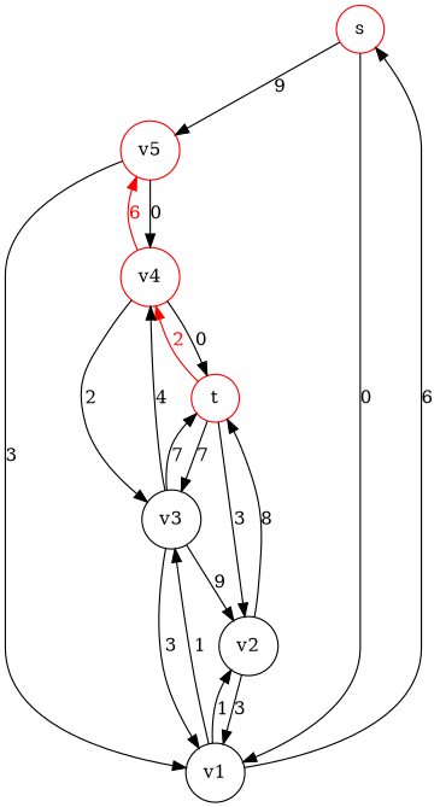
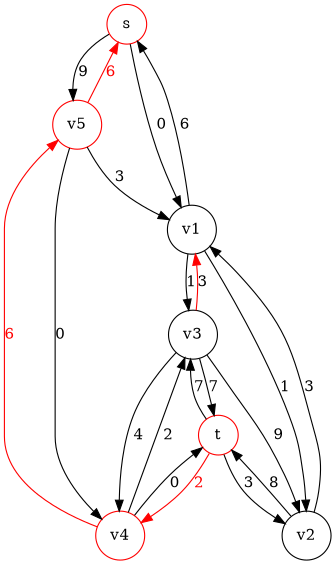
  digraph {
    node [color=red shape=circle]
    s [rank=max]
    t [rank=min]
    v4
    v5
    v1 [color=""]
    v2 [color=""]
    v3 [color=""]
    subgraph sub_1 {
      s
      t
      v4
      v5
    }
    s -> v5 [label=9]
    s -> v1 [label=0]
    t -> v4 [color=red fontcolor=red label=2]
    t -> v2 [label=3]
    t -> v3 [label=7]
    v4 -> t [label=0]
    v4 -> v5 [color=red fontcolor=red label=6]
    v4 -> v3 [label=2]
+   v5 -> s [color=red fontcolor=red label=6]
    v5 -> v4 [label=0]
    v5 -> v1 [label=3]
    v1 -> s [label=6]
    v1 -> v2 [label=1]
    v1 -> v3 [label=1]
    v2 -> t [label=8]
    v2 -> v1 [label=3]
    v3 -> t [label=7]
    v3 -> v4 [label=4]
-   v3 -> v1 [label=3]
+   v3 -> v1 [label=3 color=red]
    v3 -> v2 [label=9]
  }
